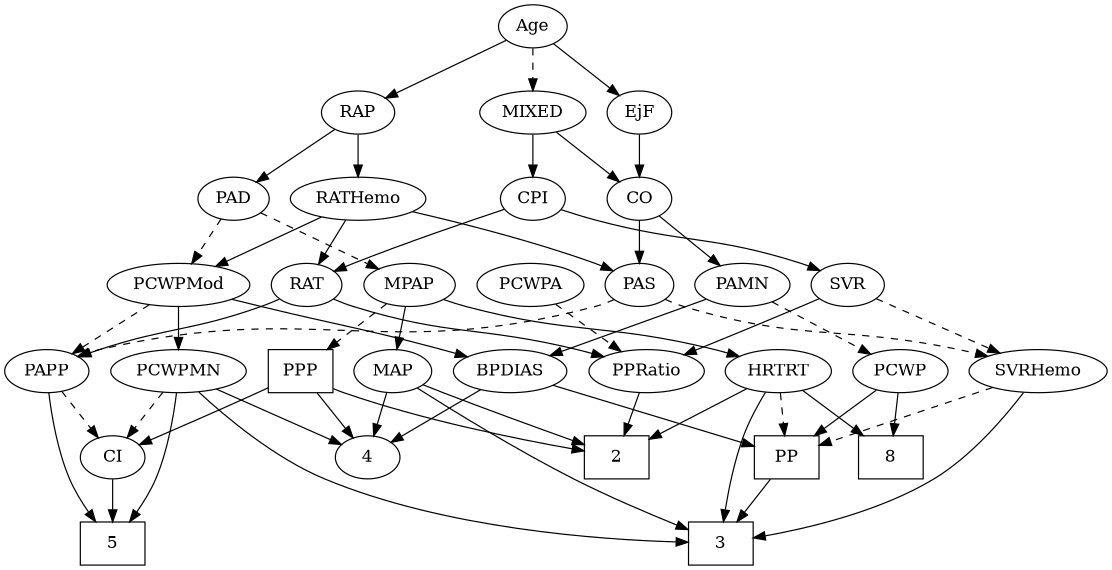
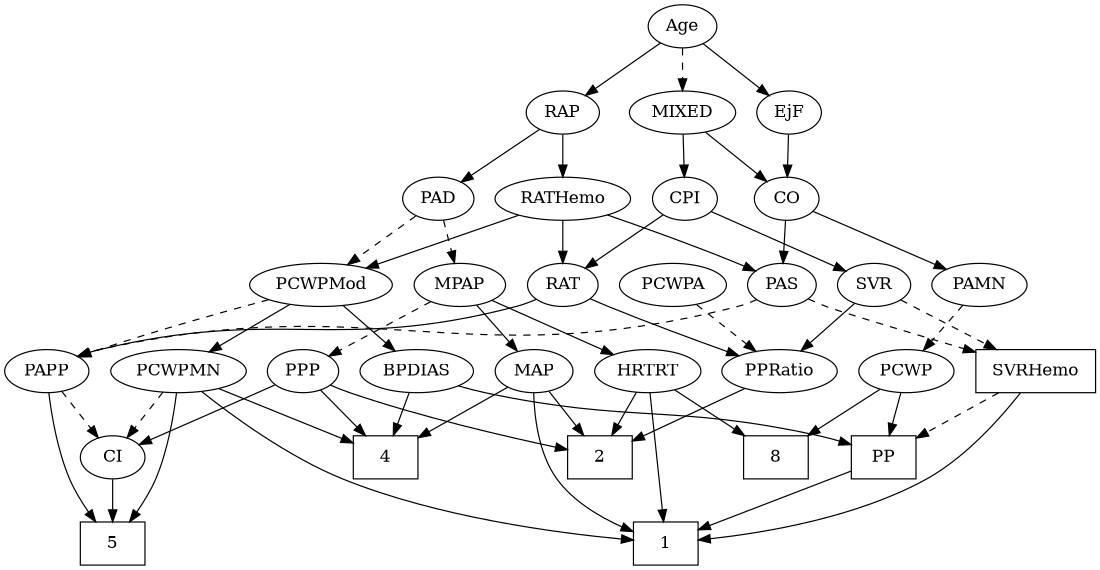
  strict digraph {
    edge [style=solid]
-   1 [height=0.5 shape=box width=0.75 label=3]
+   1 [height=0.5 shape=box width=0.75]
    2 [height=0.5 shape=box width=0.75]
    n3 [height=0.5 label=8 shape=box width=0.75]
-   4 [height=0.5 shape=ellipse width=0.75]
+   4 [height=0.5 shape=box width=0.75]
    5 [height=0.5 shape=box width=0.75]
    Age [height=0.5 width=0.75]
    EjF [height=0.5 width=0.75]
    RAP [height=0.5 width=0.77632]
    MIXED [height=0.5 width=1.1193]
    CO [height=0.5 width=0.75]
    RATHemo [height=0.5 width=1.3721]
    PAD [height=0.5 width=0.79437]
    CPI [height=0.5 width=0.75]
    PAS [height=0.5 width=0.75]
    PAMN [height=0.5 width=1.011]
    PCWPMod [height=0.5 width=1.4443]
    RAT [height=0.5 width=0.75827]
    MPAP [height=0.5 width=0.97491]
    SVR [height=0.5 width=0.77632]
-   SVRHemo [height=0.5 width=1.3902]
+   SVRHemo [height=0.5 width=1.3902 shape=box]
    PAPP [height=0.5 width=0.88464]
    BPDIAS [height=0.5 width=1.1735]
    PCWP [height=0.5 width=0.97491]
    PCWPMN [height=0.5 width=1.3902]
    PPRatio [height=0.5 width=1.1013]
    MAP [height=0.5 width=0.84854]
-   PPP [height=0.5 width=0.75 shape=box]
+   PPP [height=0.5 width=0.75]
    HRTRT [height=0.5 width=1.1013]
    PCWPA [height=0.5 width=1.1555]
    CI [height=0.5 width=0.75]
    PP [height=0.5 shape=box width=0.75]
    Age -> EjF
    Age -> RAP
    Age -> MIXED [style=dashed]
    EjF -> CO
    RAP -> RATHemo
    RAP -> PAD
    MIXED -> CO
    MIXED -> CPI
    CO -> PAS
    CO -> PAMN
    RATHemo -> PAS
    RATHemo -> PCWPMod
    RATHemo -> RAT
    PAD -> PCWPMod [style=dashed]
    PAD -> MPAP [style=dashed]
    CPI -> RAT
    CPI -> SVR
    PAS -> SVRHemo [style=dashed]
    PAS -> PAPP [style=dashed]
-   PAMN -> BPDIAS
    PAMN -> PCWP [style=dashed]
    PCWPMod -> PAPP [style=dashed]
    PCWPMod -> BPDIAS
    PCWPMod -> PCWPMN
    RAT -> PAPP
    RAT -> PPRatio
    MPAP -> MAP
    MPAP -> PPP [style=dashed]
    MPAP -> HRTRT
    SVR -> SVRHemo [style=dashed]
    SVR -> PPRatio
    SVRHemo -> 1
    SVRHemo -> PP [style=dashed]
    PAPP -> 5
    PAPP -> CI [style=dashed]
    BPDIAS -> 4
    BPDIAS -> PP
    PCWP -> n3
    PCWP -> PP
    PCWPMN -> 1
    PCWPMN -> 4
    PCWPMN -> 5
    PCWPMN -> CI [style=dashed]
    PPRatio -> 2
    MAP -> 1
    MAP -> 2
    MAP -> 4
    PPP -> 2
    PPP -> 4
    PPP -> CI
    HRTRT -> 1
    HRTRT -> 2
    HRTRT -> n3
-   HRTRT -> PP [style=dashed]
    PCWPA -> PPRatio [style=dashed]
    CI -> 5
    PP -> 1
  }
